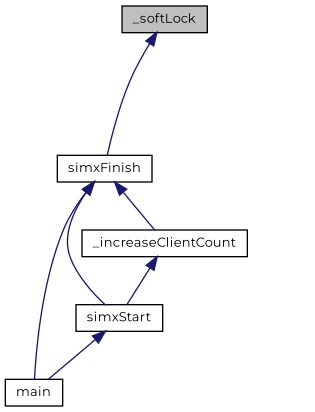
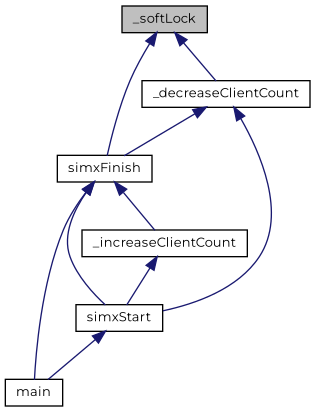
  digraph {
    fontname=Montserrat
    rankdir=TB
    node [color=black fillcolor=white fontname=Montserrat fontsize=10 shape=record style=filled]
    edge [color=midnightblue dir=back fontname=Montserrat fontsize=10 labelfontname=Helvetica labelfontsize=10 style=solid]
    n1 [fillcolor=grey75 fontcolor=black height=0.2 label=_softLock width=0.4]
+   n2 [height=0.2 label=_decreaseClientCount width=0.4]
    n3 [height=0.2 label=simxFinish width=0.4]
    n4 [height=0.2 label=_increaseClientCount width=0.4]
    n5 [height=0.2 label=simxStart width=0.4]
    n6 [height=0.2 label=main width=0.4]
+   n1 -> n2
    n1 -> n3
+   n2 -> n3
+   n2 -> n5
    n3 -> n4
    n3 -> n5
    n3 -> n6
    n4 -> n5
    n5 -> n6
  }
